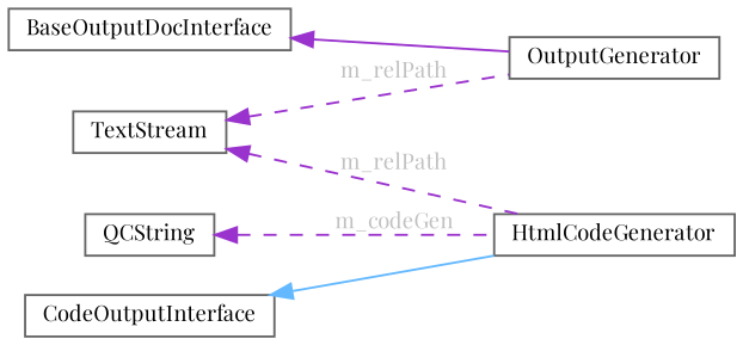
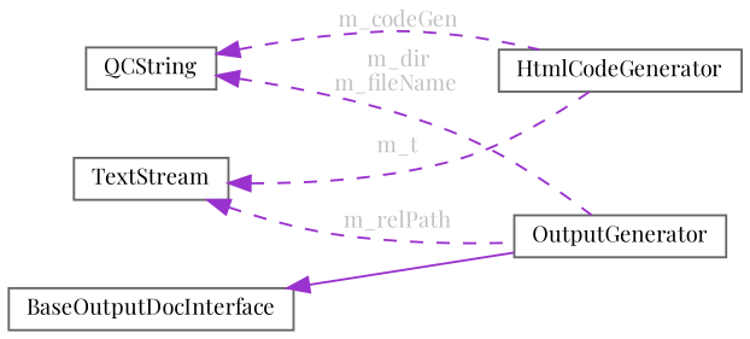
  digraph {
    fontname="Playfair Display"
    rankdir=LR
    node [color=gray40 fillcolor=white fontname="Playfair Display" fontsize=10 shape=box style=filled]
    edge [color=darkorchid3 dir=back fontname="Playfair Display" fontsize=10 labelfontname=Helvetica labelfontsize=10 style=dashed fontcolor=grey]
    n1 [height=0.2 label=OutputGenerator width=0.4]
    n2 [height=0.2 label=BaseOutputDocInterface width=0.4]
    n3 [height=0.2 label=TextStream width=0.4]
    n4 [height=0.2 label=HtmlCodeGenerator width=0.4]
    n5 [height=0.2 label=QCString width=0.4]
-   n6 [height=0.2 label=CodeOutputInterface width=0.4]
    n2 -> n1 [style=solid fontcolor=""]
    n3 -> n1 [label=" m_relPath"]
-   n3 -> n4 [label=" m_relPath"]
+   n3 -> n4 [label=" m_t"]
+   n5 -> n1 [label=" m_dir\nm_fileName"]
    n5 -> n4 [label=" m_codeGen"]
-   n6 -> n4 [color=steelblue1 style=solid fontcolor=""]
  }
